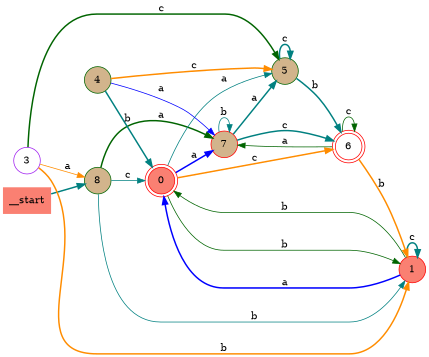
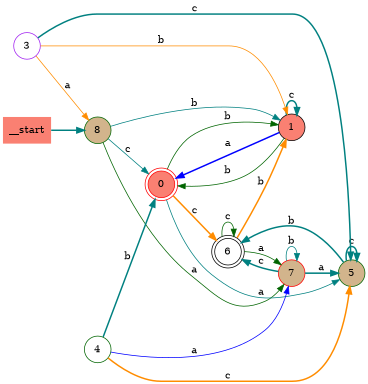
  digraph {
    rankdir=LR
    node [color=red fillcolor=tan shape=circle style=filled]
    edge [color=teal style=bold]
    __start [fillcolor=salmon shape=none]
    n2 [color=darkgreen label=8]
    n3 [fillcolor=salmon label=0 shape=doublecircle]
-   n4 [fillcolor=salmon label=1]
+   n4 [color=black fillcolor=salmon label=1]
    n5 [label=7]
-   n6 [fillcolor=white label=6 shape=doublecircle]
+   n6 [color=black fillcolor=white label=6 shape=doublecircle]
    n7 [color=darkgreen label=5]
    n8 [color=purple fillcolor=white label=3]
-   n9 [color=darkgreen label=4]
+   n9 [color=darkgreen fillcolor=white label=4]
    __start -> n2
    n2 -> n3 [label=c style=solid]
    n2 -> n4 [label=b style=solid]
-   n2 -> n5 [color=darkgreen label=a]
+   n2 -> n5 [color=darkgreen label=a style=solid]
    n3 -> n4 [color=darkgreen label=b style=solid]
-   n3 -> n5 [color=blue label=a]
    n3 -> n6 [color=darkorange label=c]
    n3 -> n7 [label=a style=solid]
    n4 -> n3 [color=blue label=a]
    n4 -> n3 [color=darkgreen label=b style=solid]
    n4 -> n4 [label=c]
    n5 -> n5 [label=b style=solid]
    n5 -> n6 [label=c]
    n5 -> n7 [label=a]
    n6 -> n4 [color=darkorange label=b]
    n6 -> n5 [color=darkgreen label=a style=solid]
    n6 -> n6 [color=darkgreen label=c style=solid]
    n7 -> n6 [label=b]
    n7 -> n7 [label=c]
    n8 -> n2 [color=darkorange label=a style=solid]
-   n8 -> n4 [color=darkorange label=b]
-   n8 -> n7 [color=darkgreen label=c]
+   n8 -> n4 [color=darkorange label=b style=solid]
+   n8 -> n7 [label=c]
    n9 -> n3 [label=b]
    n9 -> n5 [color=blue label=a style=solid]
    n9 -> n7 [color=darkorange label=c]
  }
